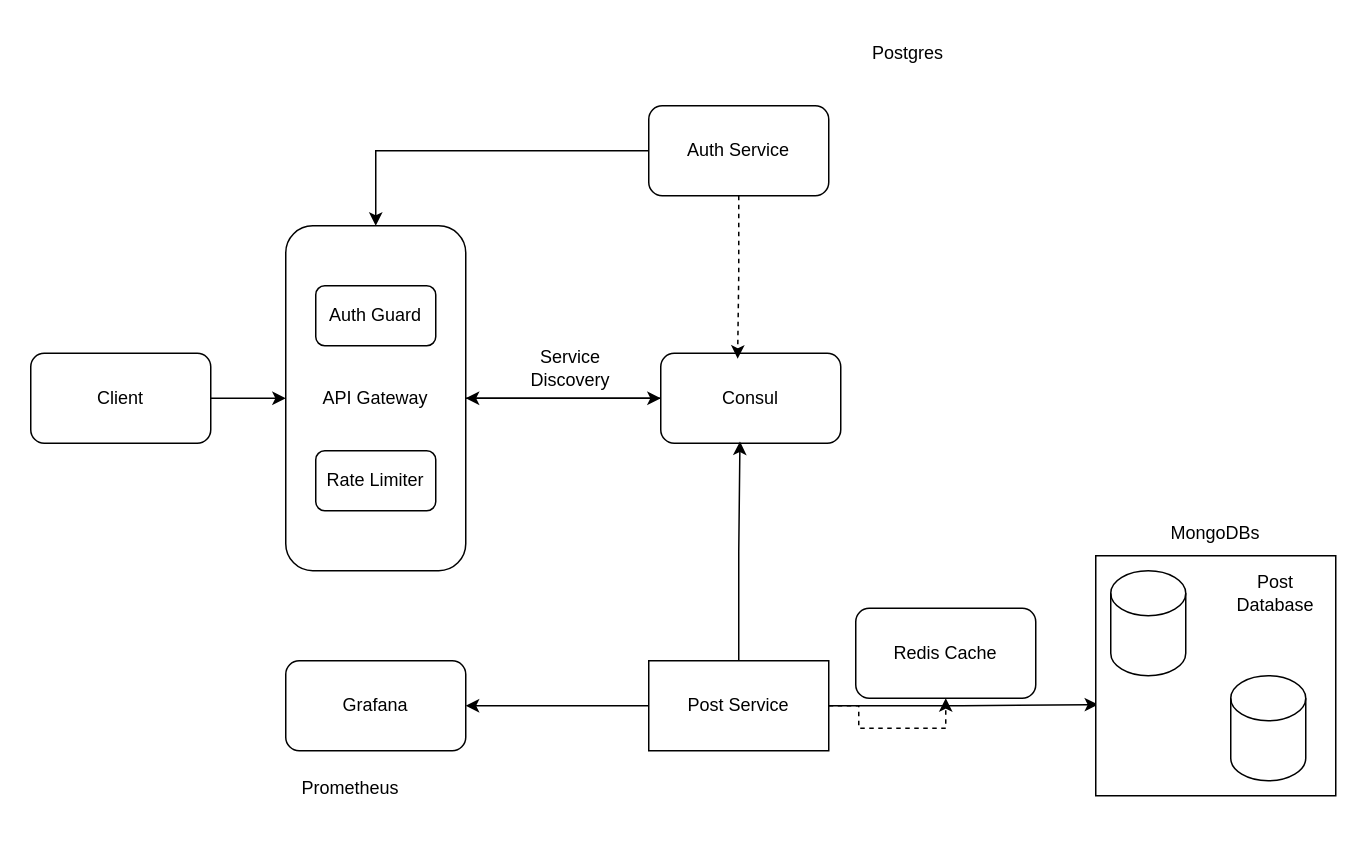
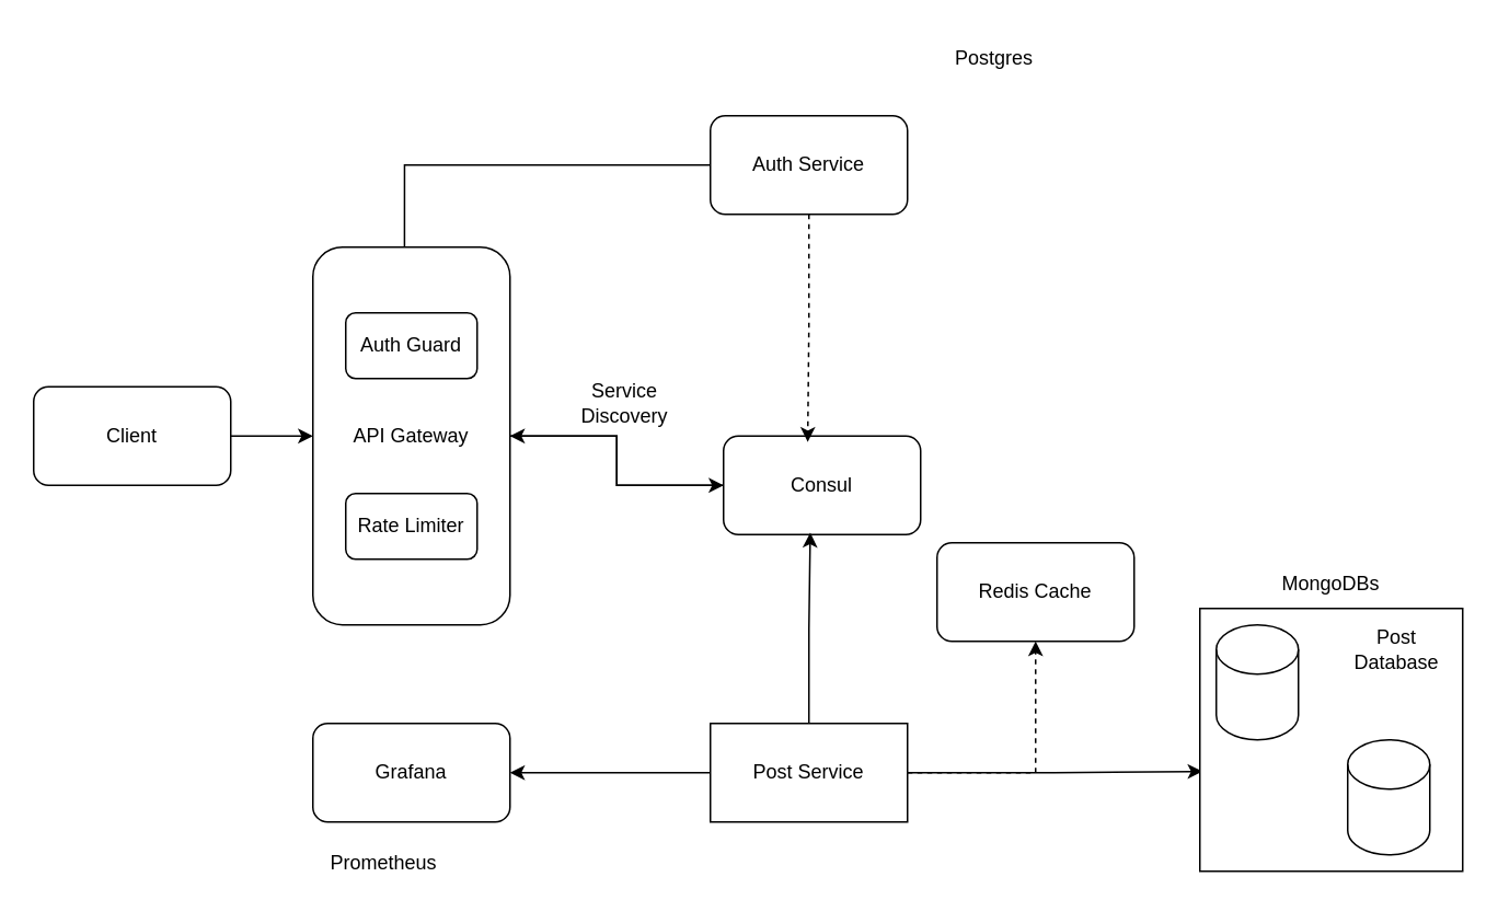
  <mxCell id="0" />
  <mxCell id="1" parent="0" />
  <mxCell id="2" style="edgeStyle=orthogonalEdgeStyle;rounded=0;orthogonalLoop=1;jettySize=auto;html=1;" parent="1" source="3" target="26" edge="1"><mxGeometry relative="1" as="geometry" /></mxCell>
  <mxCell id="3" value="Client" style="rounded=1;whiteSpace=wrap;html=1;" parent="1" vertex="1"><mxGeometry x="20" y="235" width="120" height="60" as="geometry" /></mxCell>
  <mxCell id="4" style="edgeStyle=orthogonalEdgeStyle;rounded=0;orthogonalLoop=1;jettySize=auto;html=1;entryX=0;entryY=0.5;entryDx=0;entryDy=0;" parent="1" source="26" target="6" edge="1"><mxGeometry relative="1" as="geometry"><mxPoint x="250" y="490" as="targetPoint" /></mxGeometry></mxCell>
  <mxCell id="5" style="edgeStyle=orthogonalEdgeStyle;rounded=0;orthogonalLoop=1;jettySize=auto;html=1;entryX=1;entryY=0.5;entryDx=0;entryDy=0;" parent="1" source="6" target="26" edge="1"><mxGeometry relative="1" as="geometry"><mxPoint x="250" y="390" as="targetPoint" /></mxGeometry></mxCell>
- <mxCell id="6" value="Consul" style="rounded=1;whiteSpace=wrap;html=1;" parent="1" vertex="1"><mxGeometry x="440" y="235" width="120" height="60" as="geometry" /></mxCell>
+ <mxCell id="6" value="Consul" style="rounded=1;whiteSpace=wrap;html=1;" parent="1" vertex="1"><mxGeometry x="440" y="265" width="120" height="60" as="geometry" /></mxCell>
  <mxCell id="7" value="Service Discovery" style="text;html=1;align=center;verticalAlign=middle;whiteSpace=wrap;rounded=0;" parent="1" vertex="1"><mxGeometry x="350" y="230" width="60" height="30" as="geometry" /></mxCell>
  <mxCell id="8" value="Auth Service" style="rounded=1;whiteSpace=wrap;html=1;" parent="1" vertex="1"><mxGeometry x="432" y="70" width="120" height="60" as="geometry" /></mxCell>
  <mxCell id="9" value="" style="edgeStyle=orthogonalEdgeStyle;rounded=0;orthogonalLoop=1;jettySize=auto;html=1;" parent="1" source="11" target="22" edge="1"><mxGeometry relative="1" as="geometry" /></mxCell>
  <mxCell id="10" style="edgeStyle=orthogonalEdgeStyle;rounded=0;orthogonalLoop=1;jettySize=auto;html=1;exitX=1;exitY=0.5;exitDx=0;exitDy=0;entryX=0.5;entryY=1;entryDx=0;entryDy=0;dashed=1;" edge="1" parent="1" source="11" target="24"><mxGeometry relative="1" as="geometry" /></mxCell>
  <mxCell id="11" value="Post Service" style="rounded=1;whiteSpace=wrap;html=1;arcSize=0;" parent="1" vertex="1"><mxGeometry x="432" y="440" width="120" height="60" as="geometry" /></mxCell>
  <mxCell id="12" style="edgeStyle=orthogonalEdgeStyle;rounded=0;orthogonalLoop=1;jettySize=auto;html=1;entryX=0.01;entryY=0.62;entryDx=0;entryDy=0;entryPerimeter=0;" parent="1" source="11" target="15" edge="1"><mxGeometry relative="1" as="geometry" /></mxCell>
  <mxCell id="13" value="" style="group" parent="1" vertex="1" connectable="0"><mxGeometry x="730" y="340" width="160" height="190" as="geometry" /></mxCell>
  <mxCell id="14" value="" style="group" parent="13" vertex="1" connectable="0"><mxGeometry y="30" width="160" height="160" as="geometry" /></mxCell>
  <mxCell id="15" value="" style="whiteSpace=wrap;html=1;aspect=fixed;" parent="14" vertex="1"><mxGeometry width="160" height="160" as="geometry" /></mxCell>
  <mxCell id="16" value="" style="shape=cylinder3;whiteSpace=wrap;html=1;boundedLbl=1;backgroundOutline=1;size=15;" parent="14" vertex="1"><mxGeometry x="10" y="10" width="50" height="70" as="geometry" /></mxCell>
  <mxCell id="17" value="" style="shape=cylinder3;whiteSpace=wrap;html=1;boundedLbl=1;backgroundOutline=1;size=15;" parent="14" vertex="1"><mxGeometry x="90" y="80" width="50" height="70" as="geometry" /></mxCell>
  <mxCell id="18" value="Post Database" style="text;html=1;align=center;verticalAlign=middle;whiteSpace=wrap;rounded=0;" parent="14" vertex="1"><mxGeometry x="90" y="10" width="60" height="30" as="geometry" /></mxCell>
  <mxCell id="19" value="MongoDBs" style="text;html=1;align=center;verticalAlign=middle;whiteSpace=wrap;rounded=0;" parent="13" vertex="1"><mxGeometry x="50" width="60" height="30" as="geometry" /></mxCell>
- <mxCell id="20" style="edgeStyle=orthogonalEdgeStyle;rounded=0;orthogonalLoop=1;jettySize=auto;html=1;" parent="1" source="8" target="26" edge="1"><mxGeometry relative="1" as="geometry" /></mxCell>
+ <mxCell id="20" style="edgeStyle=orthogonalEdgeStyle;rounded=0;orthogonalLoop=1;jettySize=auto;html=1;entryX=0.447;entryY=0.027;entryDx=0;entryDy=0;entryPerimeter=0;" parent="1" source="8" target="28" edge="1"><mxGeometry relative="1" as="geometry" /></mxCell>
  <mxCell id="21" style="edgeStyle=orthogonalEdgeStyle;rounded=0;orthogonalLoop=1;jettySize=auto;html=1;entryX=0.44;entryY=0.98;entryDx=0;entryDy=0;entryPerimeter=0;" parent="1" source="11" target="6" edge="1"><mxGeometry relative="1" as="geometry" /></mxCell>
  <mxCell id="22" value="Grafana" style="whiteSpace=wrap;html=1;rounded=1;" parent="1" vertex="1"><mxGeometry x="190" y="440" width="120" height="60" as="geometry" /></mxCell>
  <mxCell id="23" value="Prometheus&amp;nbsp;" style="text;html=1;align=center;verticalAlign=middle;whiteSpace=wrap;rounded=0;" parent="1" vertex="1"><mxGeometry x="205" y="510" width="60" height="30" as="geometry" /></mxCell>
- <mxCell id="24" value="Redis Cache" style="rounded=1;whiteSpace=wrap;html=1;" parent="1" vertex="1"><mxGeometry x="570" y="405" width="120" height="60" as="geometry" /></mxCell>
+ <mxCell id="24" value="Redis Cache" style="rounded=1;whiteSpace=wrap;html=1;" parent="1" vertex="1"><mxGeometry x="570" y="330" width="120" height="60" as="geometry" /></mxCell>
  <mxCell id="25" value="" style="group" parent="1" vertex="1" connectable="0"><mxGeometry x="190" y="150" width="120" height="230" as="geometry" /></mxCell>
  <mxCell id="26" value="API Gateway" style="rounded=1;whiteSpace=wrap;html=1;" parent="25" vertex="1"><mxGeometry width="120" height="230" as="geometry" /></mxCell>
  <mxCell id="27" value="Rate Limiter" style="rounded=1;whiteSpace=wrap;html=1;" parent="25" vertex="1"><mxGeometry x="20" y="150" width="80" height="40" as="geometry" /></mxCell>
  <mxCell id="28" value="Au&lt;span style=&quot;background-color: transparent; color: light-dark(rgb(0, 0, 0), rgb(255, 255, 255));&quot;&gt;th Guard&lt;/span&gt;" style="rounded=1;whiteSpace=wrap;html=1;" parent="25" vertex="1"><mxGeometry x="20" y="40" width="80" height="40" as="geometry" /></mxCell>
  <mxCell id="29" style="edgeStyle=orthogonalEdgeStyle;rounded=0;orthogonalLoop=1;jettySize=auto;html=1;exitX=0.5;exitY=1;exitDx=0;exitDy=0;entryX=0.427;entryY=0.06;entryDx=0;entryDy=0;entryPerimeter=0;dashed=1;" edge="1" parent="1" source="8" target="6"><mxGeometry relative="1" as="geometry" /></mxCell>
  <mxCell id="30" value="Postgres" style="text;html=1;align=center;verticalAlign=middle;whiteSpace=wrap;rounded=0;" parent="1" vertex="1"><mxGeometry x="575" y="20" width="60" height="30" as="geometry" /></mxCell>
